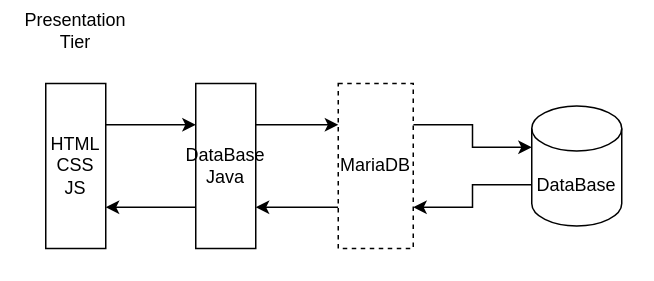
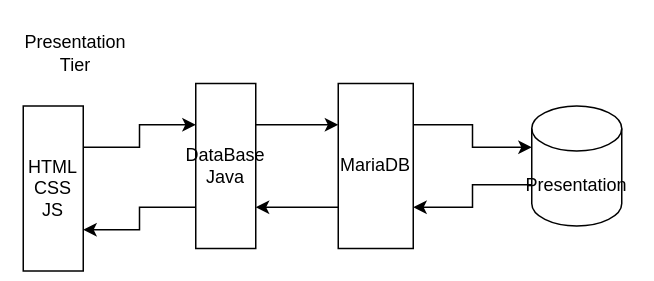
  <mxCell id="0" />
  <mxCell id="1" parent="0" />
  <mxCell id="2" style="edgeStyle=orthogonalEdgeStyle;rounded=0;orthogonalLoop=1;jettySize=auto;html=1;exitX=0;exitY=0;exitDx=0;exitDy=52.5;exitPerimeter=0;entryX=1;entryY=0.75;entryDx=0;entryDy=0;" edge="1" parent="1" source="3" target="6"><mxGeometry relative="1" as="geometry" /></mxCell>
- <mxCell id="3" value="DataBase" style="shape=cylinder3;whiteSpace=wrap;html=1;boundedLbl=1;backgroundOutline=1;size=15;" vertex="1" parent="1"><mxGeometry x="354" y="70" width="60" height="80" as="geometry" /></mxCell>
+ <mxCell id="3" value="Presentation" style="shape=cylinder3;whiteSpace=wrap;html=1;boundedLbl=1;backgroundOutline=1;size=15;" vertex="1" parent="1"><mxGeometry x="354" y="70" width="60" height="80" as="geometry" /></mxCell>
  <mxCell id="4" style="edgeStyle=orthogonalEdgeStyle;rounded=0;orthogonalLoop=1;jettySize=auto;html=1;exitX=1;exitY=0.25;exitDx=0;exitDy=0;entryX=0;entryY=0;entryDx=0;entryDy=27.5;entryPerimeter=0;" edge="1" parent="1" source="6" target="3"><mxGeometry relative="1" as="geometry" /></mxCell>
  <mxCell id="5" style="edgeStyle=orthogonalEdgeStyle;rounded=0;orthogonalLoop=1;jettySize=auto;html=1;exitX=0;exitY=0.75;exitDx=0;exitDy=0;entryX=1;entryY=0.75;entryDx=0;entryDy=0;" edge="1" parent="1" source="6" target="9"><mxGeometry relative="1" as="geometry" /></mxCell>
- <mxCell id="6" value="MariaDB" style="rounded=0;whiteSpace=wrap;html=1;dashed=1;" vertex="1" parent="1"><mxGeometry x="225" y="55" width="50" height="110" as="geometry" /></mxCell>
+ <mxCell id="6" value="MariaDB" style="rounded=0;whiteSpace=wrap;html=1;" vertex="1" parent="1"><mxGeometry x="225" y="55" width="50" height="110" as="geometry" /></mxCell>
  <mxCell id="7" style="edgeStyle=orthogonalEdgeStyle;rounded=0;orthogonalLoop=1;jettySize=auto;html=1;exitX=1;exitY=0.25;exitDx=0;exitDy=0;entryX=0;entryY=0.25;entryDx=0;entryDy=0;" edge="1" parent="1" source="9" target="6"><mxGeometry relative="1" as="geometry" /></mxCell>
  <mxCell id="8" style="edgeStyle=orthogonalEdgeStyle;rounded=0;orthogonalLoop=1;jettySize=auto;html=1;exitX=0;exitY=0.75;exitDx=0;exitDy=0;entryX=1;entryY=0.75;entryDx=0;entryDy=0;" edge="1" parent="1" source="9" target="11"><mxGeometry relative="1" as="geometry" /></mxCell>
  <mxCell id="9" value="DataBase&lt;br&gt;Java" style="rounded=0;whiteSpace=wrap;html=1;" vertex="1" parent="1"><mxGeometry x="130" y="55" width="40" height="110" as="geometry" /></mxCell>
  <mxCell id="10" style="edgeStyle=orthogonalEdgeStyle;rounded=0;orthogonalLoop=1;jettySize=auto;html=1;exitX=1;exitY=0.25;exitDx=0;exitDy=0;entryX=0;entryY=0.25;entryDx=0;entryDy=0;" edge="1" parent="1" source="11" target="9"><mxGeometry relative="1" as="geometry" /></mxCell>
- <mxCell id="11" value="HTML&lt;br&gt;CSS&lt;br&gt;JS" style="rounded=0;whiteSpace=wrap;html=1;" vertex="1" parent="1"><mxGeometry x="30" y="55" width="40" height="110" as="geometry" /></mxCell>
- <mxCell id="12" value="Presentation&lt;br&gt;Tier" style="text;html=1;strokeColor=none;fillColor=none;align=center;verticalAlign=middle;whiteSpace=wrap;rounded=0;" vertex="1" parent="1"><mxGeometry x="20" y="5" width="60" height="30" as="geometry" /></mxCell>
+ <mxCell id="11" value="HTML&lt;br&gt;CSS&lt;br&gt;JS" style="rounded=0;whiteSpace=wrap;html=1;" vertex="1" parent="1"><mxGeometry x="15" y="70" width="40" height="110" as="geometry" /></mxCell>
+ <mxCell id="12" value="Presentation&lt;br&gt;Tier" style="text;html=1;strokeColor=none;fillColor=none;align=center;verticalAlign=middle;whiteSpace=wrap;rounded=0;" vertex="1" parent="1"><mxGeometry x="20" y="20" width="60" height="30" as="geometry" /></mxCell>
